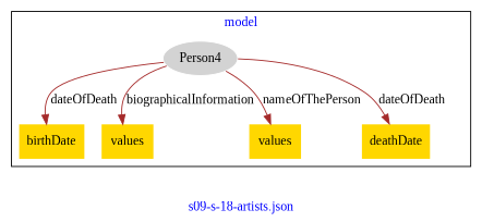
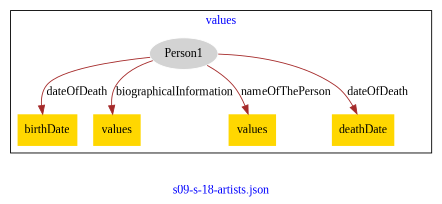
  digraph {
    fontcolor=blue
    fontname="Liberation Serif"
    label="s09-s-18-artists.json"
    remincross=true
    node [fillcolor=gold fontname="Liberation Serif" style=filled shape=plaintext]
    edge [color=brown fontcolor=black fontname="Liberation Serif"]
-   n1 [color=white fillcolor=lightgray label=Person4 shape=""]
+   n1 [color=white fillcolor=lightgray label=Person1 shape=""]
    n2 [label=birthDate]
    n3 [label=values]
    n4 [label=values]
    n5 [label=deathDate]
    subgraph cluster_1 {
-     label=model
+     label=values
      n1
      n2
      n3
      n4
      n5
    }
    n1 -> n2 [label=dateOfDeath]
    n1 -> n3 [label=biographicalInformation]
    n1 -> n4 [label=nameOfThePerson]
    n1 -> n5 [label=dateOfDeath]
  }
